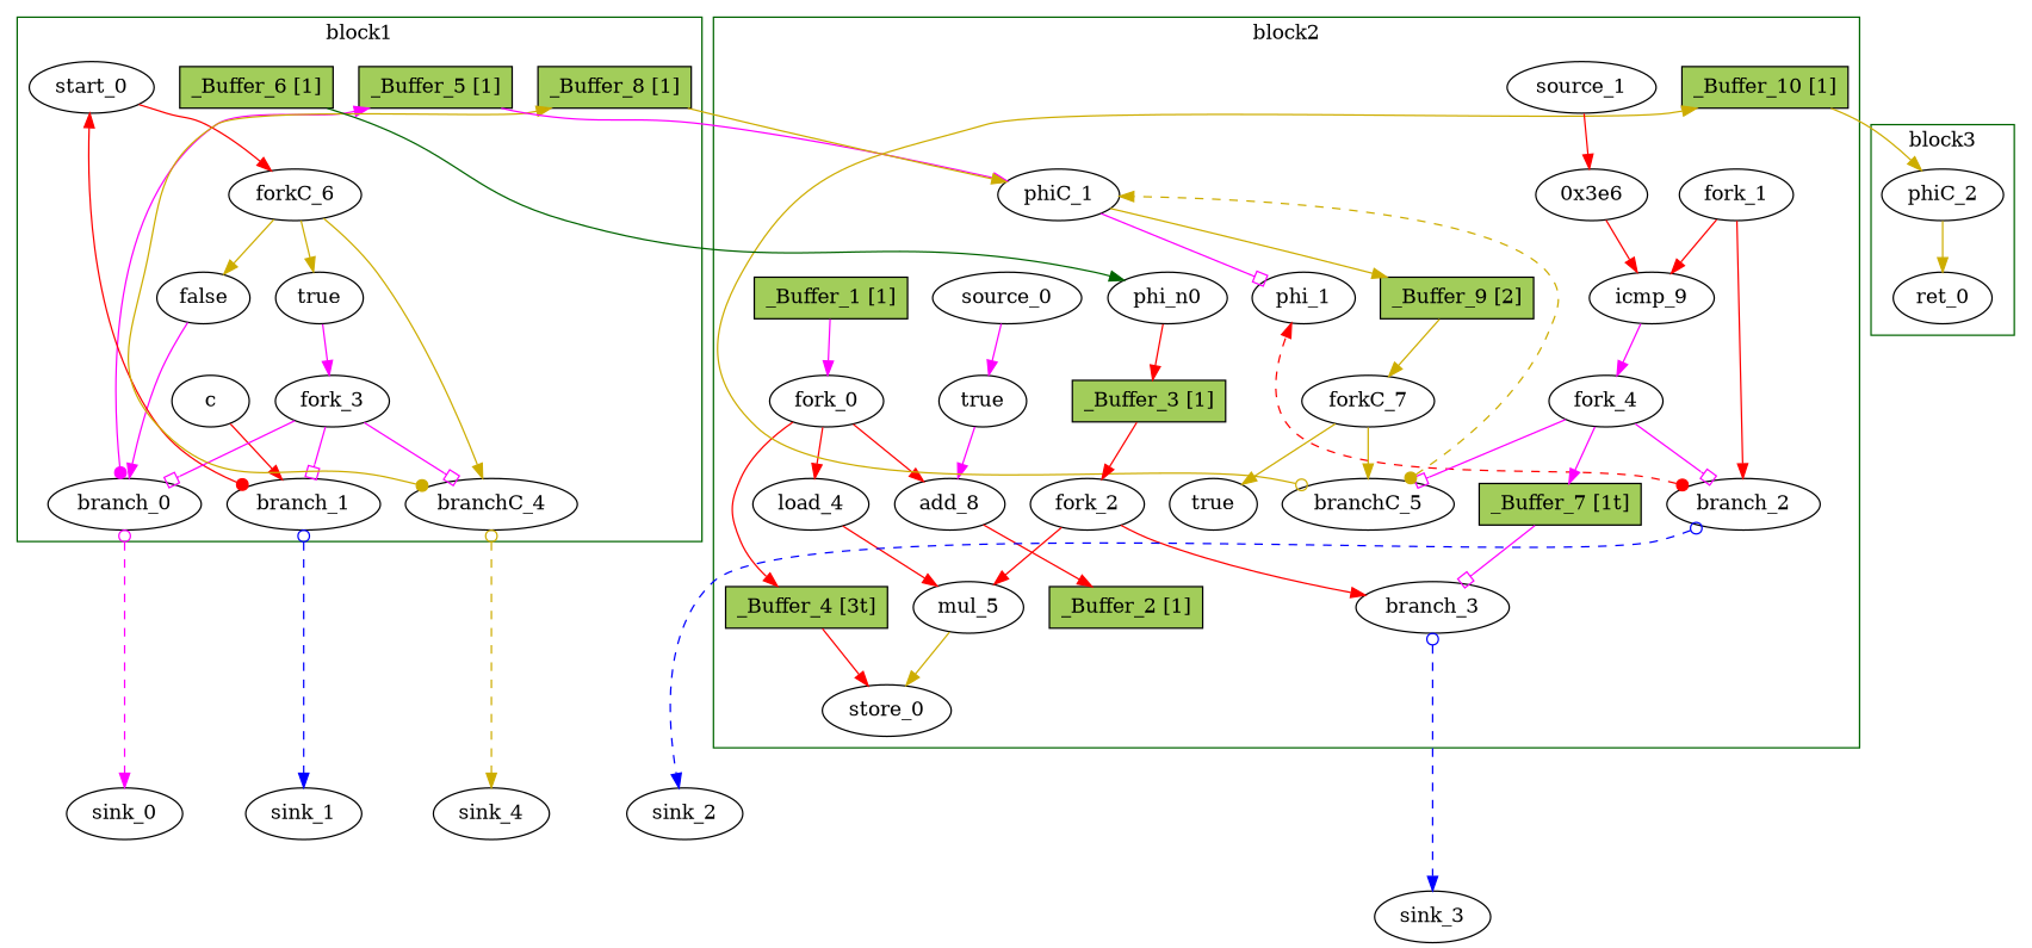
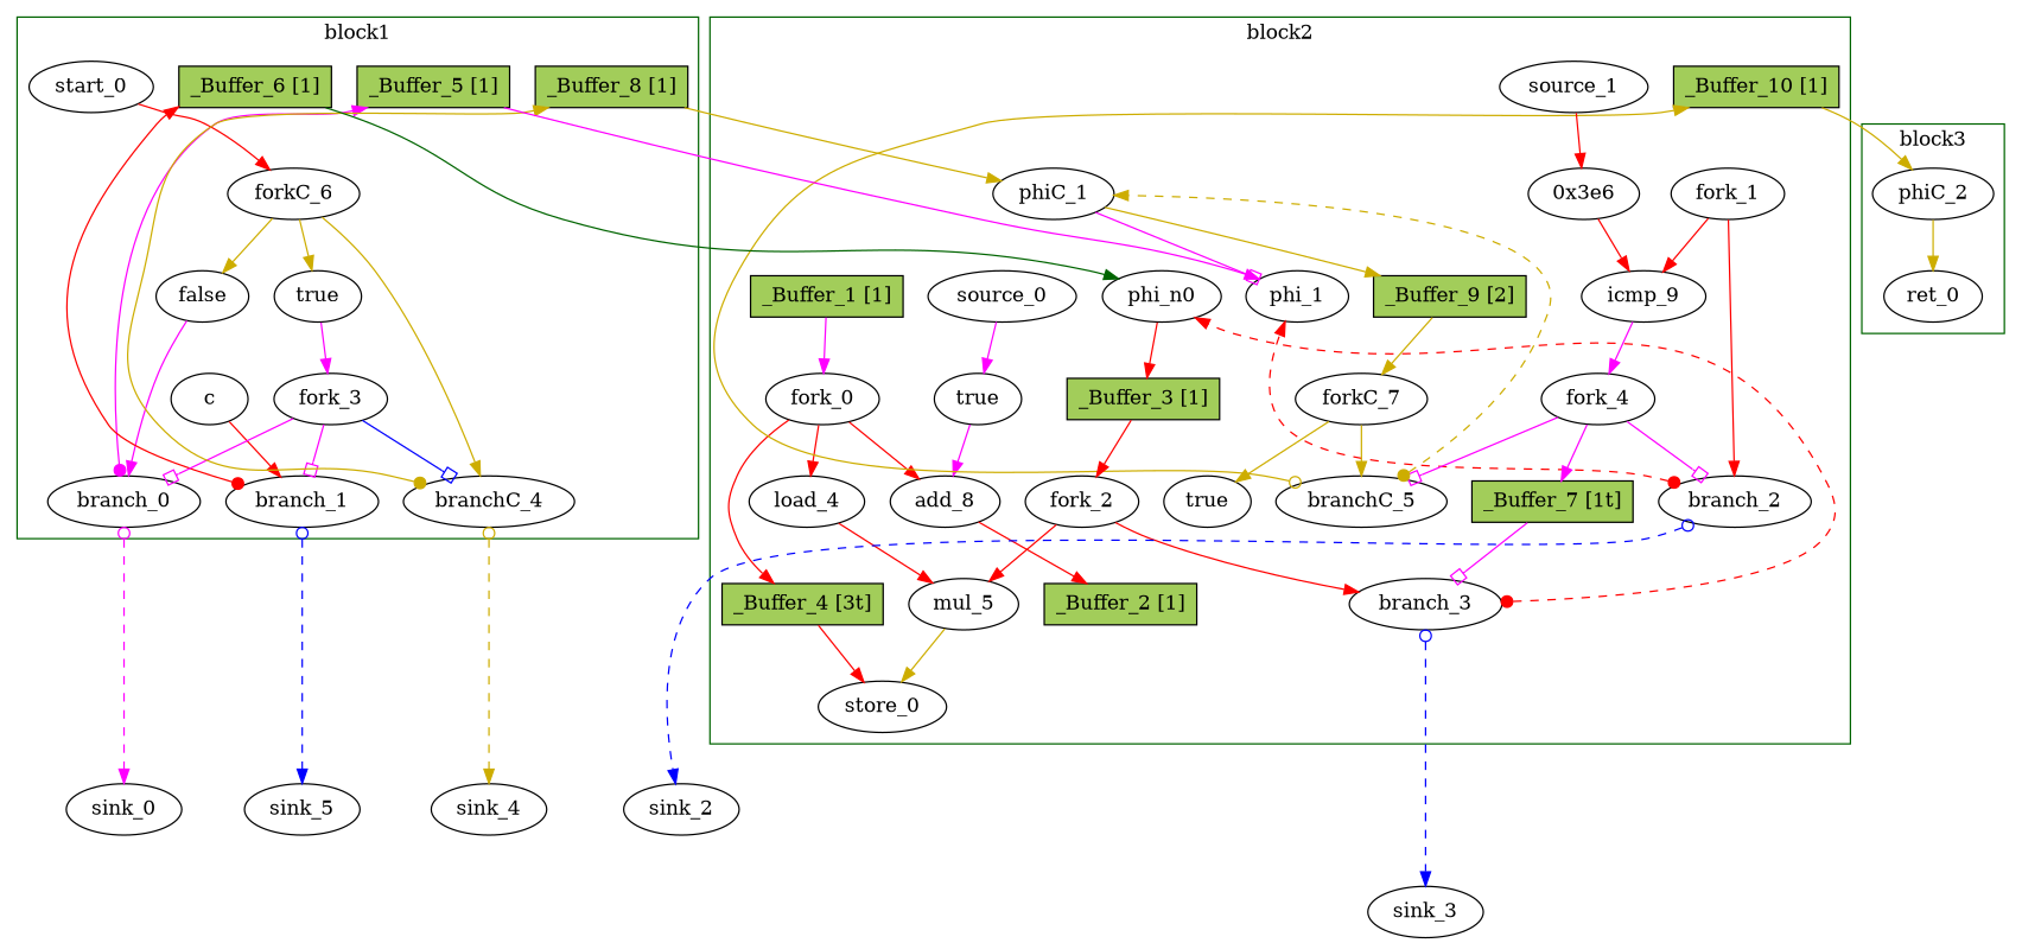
  digraph {
    node [bbID=2 in="in1:32" out="out1:32" shape=oval type=Buffer]
    edge [arrowhead=normal color=red from=out1 to=in1]
    phi_1 [delay=0.366 in="in1?:1 in2:32 in3:32" type=Mux]
    load_4 [in="in1:32 in2:32" latency=2 offset=0 op=mc_load_op out="out1:32 out2:32" portID=0 retimingDiff=1 type=Operator]
    mul_5 [in="in1:32 in2:32" latency=4 op=mul_op retimingDiff=2 type=Operator]
    store_0 [in="in1:32 in2:32" offset=0 op=mc_store_op out="out1:32 out2:32" portID=0 retimingDiff=3.5 type=Operator]
    n5 [in="in1:1" label=true out="out1:1" retimingDiff=0.5 type=Constant value="0x1"]
    add_8 [delay=1.693 in="in1:32 in2:32" op=add_op retimingDiff=0.5 type=Operator]
    n7 [label="0x3e6" retimingDiff=1 type=Constant value="0x3e8"]
    icmp_9 [delay=1.53 in="in1:32 in2:32" op=icmp_ult_op out="out1:1" retimingDiff=1 type=Operator]
    phi_n0 [delay=0.366 in="in1:32 in2:32" retimingDiff=0.5 type=Merge]
    fork_0 [out="out1:32 out2:32 out3:32" retimingDiff=0.5 type=Fork]
    fork_1 [out="out1:32 out2:32" retimingDiff=1 type=Fork]
    fork_2 [out="out1:32 out2:32" retimingDiff=1.5 type=Fork]
    branch_2 [in="in1:32 in2?:1" out="out1+:32 out2-:32" retimingDiff=1 type=Branch]
    branch_3 [in="in1:32 in2?:1" out="out1+:32 out2-:32" retimingDiff=1.5 type=Branch]
    fork_4 [in="in1:1" out="out1:1 out2:1 out3:1" retimingDiff=1 type=Fork]
    n16 [in="in1:1" label=true out="out1:1" retimingDiff=1 type=Constant value="0x1"]
    phiC_1 [delay=0.166 in="in1:0 in2:0" out="out1:0 out2?:1" type=CntrlMerge]
    forkC_7 [in="in1:0" out="out1:0 out2:0" retimingDiff=1 type=Fork]
    branchC_5 [in="in1:0 in2?:1" out="out1+:0 out2-:0" retimingDiff=1 type=Branch]
    source_0 [out="out1:1" retimingDiff=0.5 type=Source in=""]
    source_1 [retimingDiff=1 type=Source in=""]
    n22 [fillcolor=darkolivegreen3 height=0.4 label="_Buffer_1 [1]" shape=box slots=1 style=filled transparent=false]
    n23 [fillcolor=darkolivegreen3 height=0.4 label="_Buffer_2 [1]" shape=box slots=1 style=filled transparent=false]
    n24 [fillcolor=darkolivegreen3 height=0.4 label="_Buffer_3 [1]" shape=box slots=1 style=filled transparent=false]
    n25 [fillcolor=darkolivegreen3 height=0.4 label="_Buffer_4 [3t]" shape=box slots=3 style=filled transparent=true]
    n26 [fillcolor=darkolivegreen3 height=0.4 in="in1:1" label="_Buffer_7 [1t]" out="out1:1" shape=box slots=1 style=filled transparent=true]
    n27 [fillcolor=darkolivegreen3 height=0.4 in="in1:0" label="_Buffer_9 [2]" out="out1:0" shape=box slots=2 style=filled transparent=false]
    n28 [fillcolor=darkolivegreen3 height=0.4 in="in1:0" label="_Buffer_10 [1]" out="out1:0" shape=box slots=1 style=filled transparent=false]
    c [bbID=1 type=Entry]
    n30 [bbID=1 in="in1:1" label=true out="out1:1" type=Constant value="0x1"]
    n31 [bbID=1 in="in1:1" label=false out="out1:1" type=Constant value="0x0"]
    branch_0 [bbID=1 in="in1:1 in2?:1" out="out1+:1 out2-:1" type=Branch]
    branch_1 [bbID=1 in="in1:32 in2?:1" out="out1+:32 out2-:32" type=Branch]
    fork_3 [bbID=1 in="in1:1" out="out1:1 out2:1 out3:1" type=Fork]
    start_0 [bbID=1 in="in1:0" out="out1:0" type=Entry]
    forkC_6 [bbID=1 in="in1:0" out="out1:0 out2:0 out3:0" type=Fork]
    branchC_4 [bbID=1 in="in1:0 in2?:1" out="out1+:0 out2-:0" type=Branch]
    n38 [bbID=1 fillcolor=darkolivegreen3 height=0.4 in="in1:1" label="_Buffer_5 [1]" out="out1:1" shape=box slots=1 style=filled transparent=false]
    n39 [bbID=1 fillcolor=darkolivegreen3 height=0.4 label="_Buffer_6 [1]" shape=box slots=1 style=filled transparent=false]
    n40 [bbID=1 fillcolor=darkolivegreen3 height=0.4 in="in1:0" label="_Buffer_8 [1]" out="out1:0" shape=box slots=1 style=filled transparent=false]
    ret_0 [bbID=3 in="in1:0" op=ret_op out="out1:0" type=Operator]
    phiC_2 [bbID=3 delay=0.166 in="in1:0" out="out1:0" type=Merge]
    sink_2 [bbID=0 type=Sink out=""]
    sink_3 [bbID=0 type=Sink out=""]
    sink_0 [bbID=0 in="in1:1" type=Sink out=""]
-   sink_1 [bbID=0 type=Sink out=""]
+   sink_1 [bbID=0 type=Sink label=sink_5 out=""]
    sink_4 [bbID=0 in="in1:0" type=Sink out=""]
    subgraph cluster_1 {
      color=darkgreen
      label=block2
      phi_1
      load_4
      mul_5
      store_0
      n5
      add_8
      n7
      icmp_9
      phi_n0
      fork_0
      fork_1
      fork_2
      branch_2
      branch_3
      fork_4
      n16
      phiC_1
      forkC_7
      branchC_5
      source_0
      source_1
      n22
      n23
      n24
      n25
      n26
      n27
      n28
    }
    subgraph cluster_2 {
      color=darkgreen
      label=block1
      c
      n30
      n31
      branch_0
      branch_1
      fork_3
      start_0
      forkC_6
      branchC_4
      n38
      n39
      n40
    }
    subgraph cluster_3 {
      color=darkgreen
      label=block3
      ret_0
      phiC_2
    }
    load_4 -> mul_5
    mul_5 -> store_0 [color=gold3]
    n5 -> add_8 [color=magenta to=in2]
    add_8 -> n23
    n7 -> icmp_9 [to=in2]
    icmp_9 -> fork_4 [color=magenta]
    phi_n0 -> n24
    fork_0 -> load_4 [from=out2 to=in2]
    fork_0 -> add_8
    fork_0 -> n25 [from=out3]
    fork_1 -> icmp_9
    fork_1 -> branch_2 [from=out2]
    fork_2 -> mul_5 [to=in2]
    fork_2 -> branch_3 [from=out2]
    branch_2 -> phi_1 [arrowtail=dot constraint=false dir=both minlen=3 style=dashed to=in3]
    branch_2 -> sink_2 [arrowtail=odot color=blue dir=both from=out2 minlen=3 style=dashed]
+   branch_3 -> phi_n0 [arrowtail=dot constraint=false dir=both minlen=3 style=dashed to=in2]
    branch_3 -> sink_3 [arrowtail=odot color=blue dir=both from=out2 minlen=3 style=dashed]
    fork_4 -> branch_2 [arrowhead=obox color=magenta from=out2 to=in2]
    fork_4 -> branchC_5 [arrowhead=obox color=magenta from=out3 to=in2]
    fork_4 -> n26 [color=magenta]
    phiC_1 -> phi_1 [arrowhead=obox color=magenta from=out2]
    phiC_1 -> n27 [color=gold3]
    forkC_7 -> n16 [color=gold3]
    forkC_7 -> branchC_5 [color=gold3 from=out2]
    branchC_5 -> phiC_1 [arrowtail=dot color=gold3 constraint=false dir=both minlen=3 style=dashed to=in2]
    branchC_5 -> n28 [arrowtail=odot color=gold3 constraint=false dir=both from=out2]
    source_0 -> n5 [color=magenta]
    source_1 -> n7
    n22 -> fork_0 [color=magenta]
    n24 -> fork_2
    n25 -> store_0 [to=in2]
    n26 -> branch_3 [arrowhead=obox color=magenta to=in2]
    n27 -> forkC_7 [color=gold3]
    n28 -> phiC_2 [color=gold3]
    c -> branch_1
    n30 -> fork_3 [color=magenta]
    n31 -> branch_0 [color=magenta]
    branch_0 -> n38 [arrowtail=dot color=magenta constraint=false dir=both]
    branch_0 -> sink_0 [arrowtail=odot color=magenta dir=both from=out2 minlen=3 style=dashed]
-   branch_1 -> start_0 [arrowtail=dot constraint=false dir=both]
+   branch_1 -> n39 [arrowtail=dot constraint=false dir=both]
    branch_1 -> sink_1 [arrowtail=odot color=blue dir=both from=out2 minlen=3 style=dashed]
    fork_3 -> branch_0 [arrowhead=obox color=magenta from=out2 to=in2]
    fork_3 -> branch_1 [arrowhead=obox color=magenta to=in2]
-   fork_3 -> branchC_4 [arrowhead=obox color=magenta from=out3 to=in2]
+   fork_3 -> branchC_4 [arrowhead=obox color=blue from=out3 to=in2]
    start_0 -> forkC_6
    forkC_6 -> n30 [color=gold3 from=out3]
    forkC_6 -> n31 [color=gold3]
    forkC_6 -> branchC_4 [color=gold3 from=out2]
    branchC_4 -> n40 [arrowtail=dot color=gold3 constraint=false dir=both]
    branchC_4 -> sink_4 [arrowtail=odot color=gold3 dir=both from=out2 minlen=3 style=dashed]
-   n38 -> phiC_1 [color=magenta to=in2]
+   n38 -> phi_1 [color=magenta to=in2]
    n39 -> phi_n0 [color=darkgreen]
    n40 -> phiC_1 [color=gold3]
    phiC_2 -> ret_0 [color=gold3]
  }
